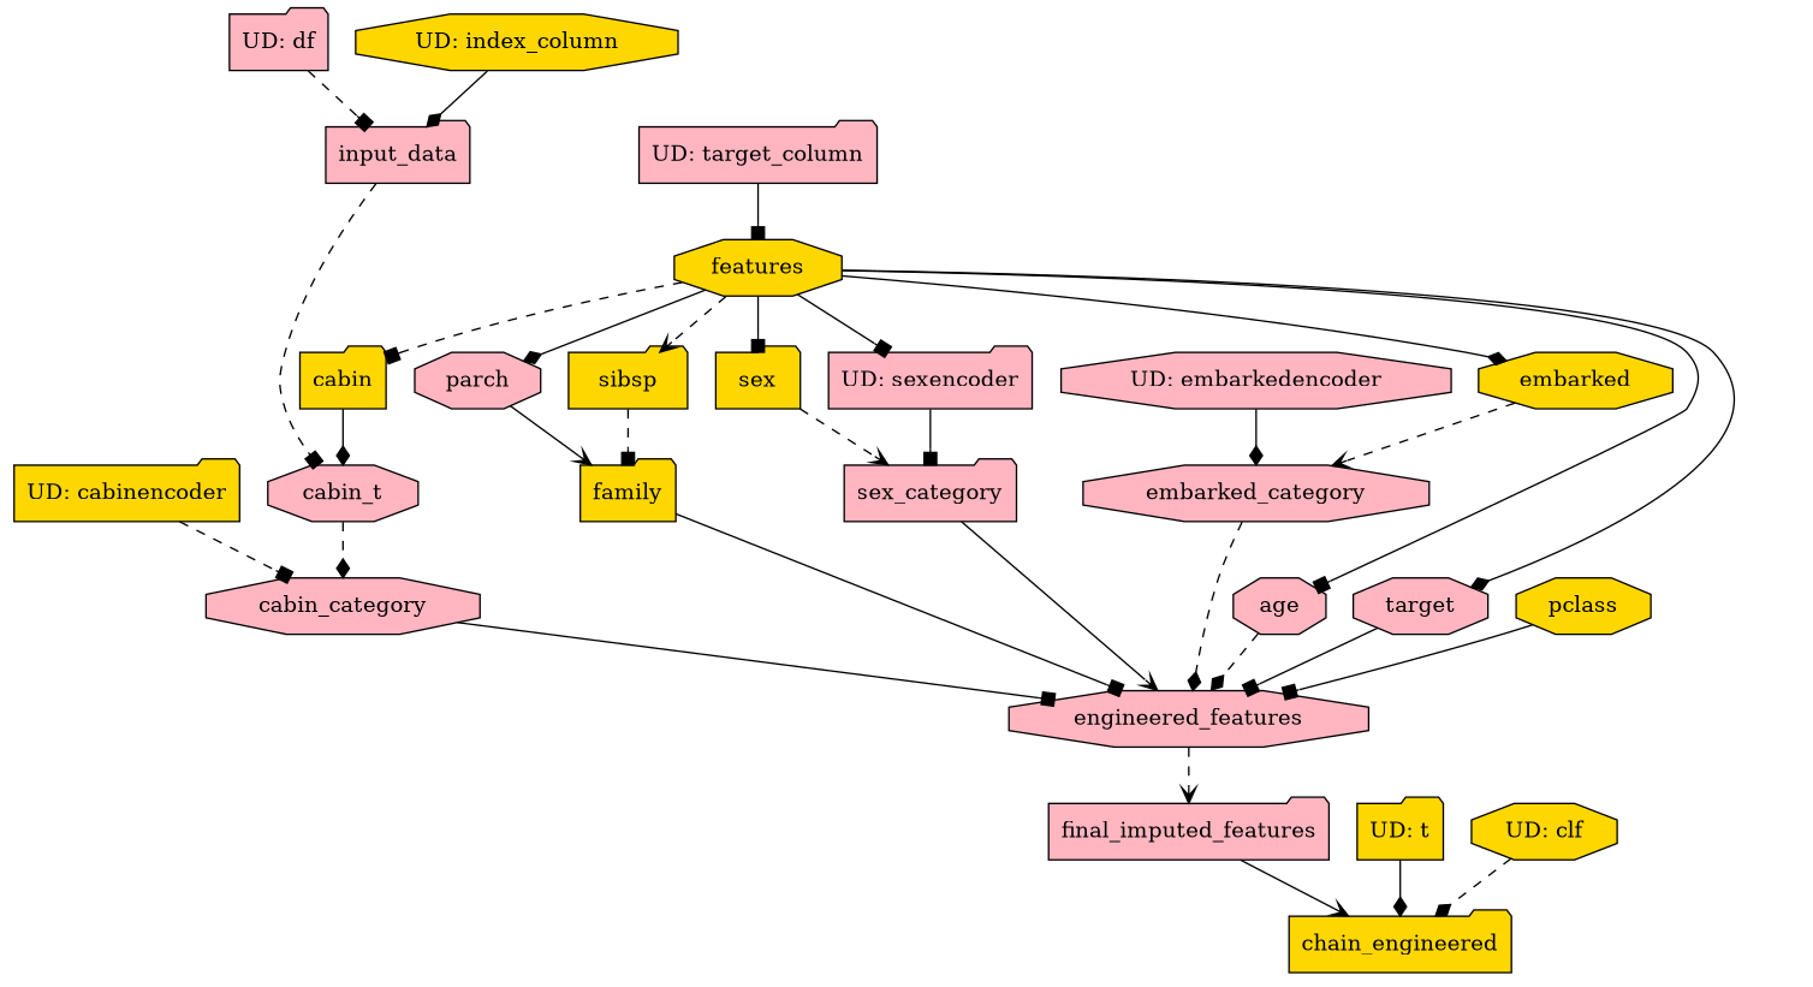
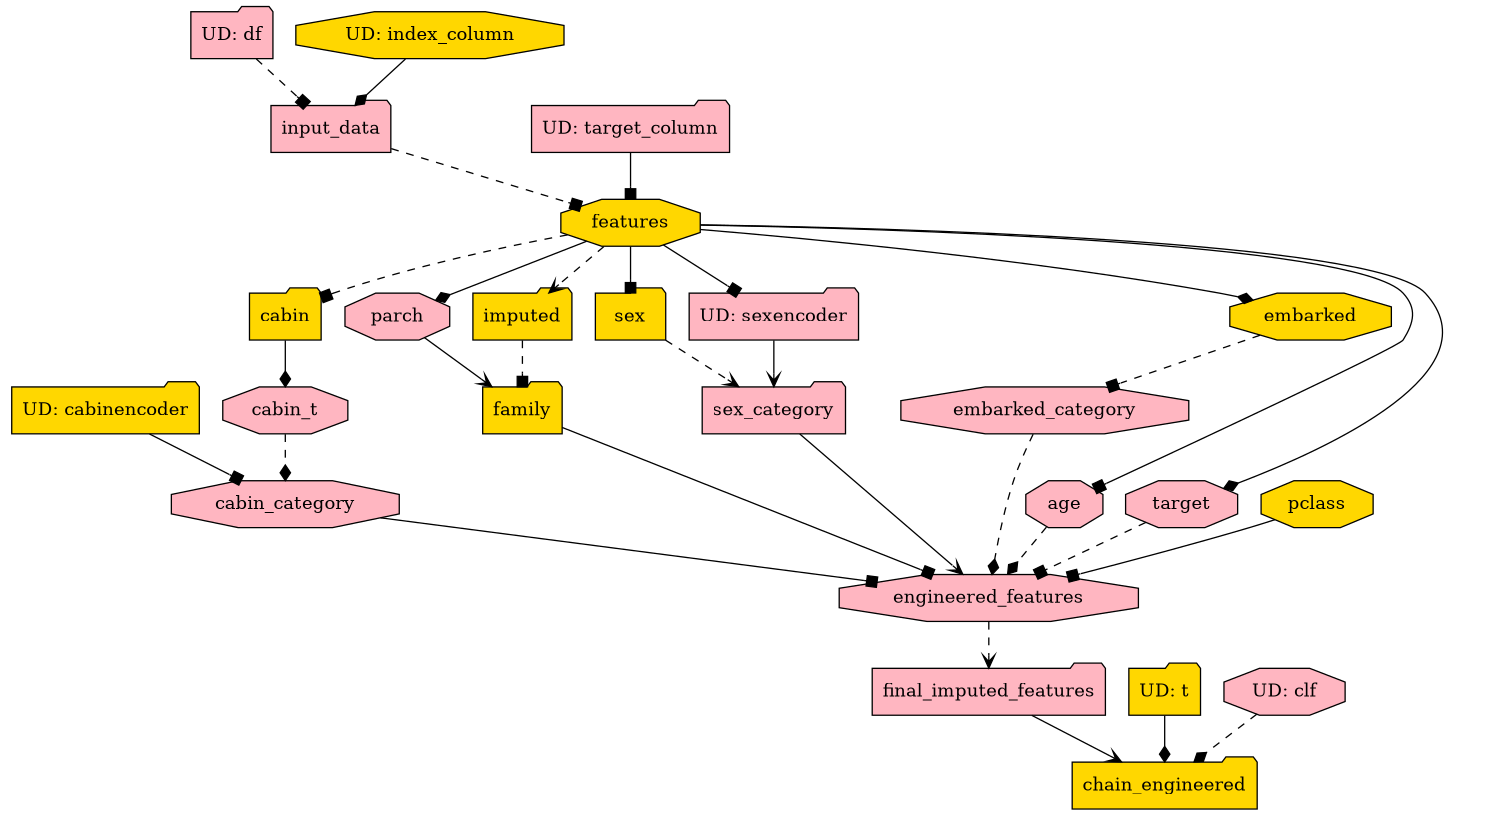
  digraph {
    node [fillcolor=lightpink shape=folder style=filled]
    edge [arrowhead=box style=solid]
    n1 [fillcolor=gold label="UD: cabinencoder"]
    n2 [label=cabin_category shape=octagon]
    n3 [label=engineered_features shape=octagon]
    n4 [fillcolor=gold label=family]
    n5 [label=final_imputed_features]
    n6 [label=cabin_t shape=octagon]
    n7 [fillcolor=gold label=sex]
    n8 [label=sex_category]
    n9 [fillcolor=gold label="UD: t"]
    n10 [fillcolor=gold label=chain_engineered]
-   n11 [label="UD: embarkedencoder" shape=octagon]
    n12 [label=embarked_category shape=octagon]
    n13 [label="UD: df"]
    n14 [label=input_data]
    n15 [fillcolor=gold label=features shape=octagon]
    n16 [label="UD: sexencoder"]
    n17 [label=age shape=octagon]
    n18 [fillcolor=gold label=embarked shape=octagon]
    n19 [label=parch shape=octagon]
-   n20 [fillcolor=gold label=sibsp]
+   n20 [fillcolor=gold label=imputed]
    n21 [label=target shape=octagon]
    n22 [fillcolor=gold label=cabin]
    n23 [fillcolor=gold label=pclass shape=octagon]
    n24 [label="UD: target_column"]
-   n25 [fillcolor=gold label="UD: clf" shape=octagon]
+   n25 [label="UD: clf" shape=octagon]
    n26 [fillcolor=gold label="UD: index_column" shape=octagon]
-   n1 -> n2 [style=dashed]
+   n1 -> n2
    n2 -> n3
    n3 -> n5 [arrowhead=vee style=dashed]
    n4 -> n3
    n5 -> n10 [arrowhead=vee]
    n6 -> n2 [arrowhead=diamond style=dashed]
    n7 -> n8 [arrowhead=vee style=dashed]
    n8 -> n3 [arrowhead=vee]
    n9 -> n10 [arrowhead=diamond]
-   n11 -> n12 [arrowhead=diamond]
    n12 -> n3 [arrowhead=diamond style=dashed]
    n13 -> n14 [style=dashed]
-   n14 -> n6 [style=dashed]
+   n14 -> n15 [style=dashed]
    n15 -> n7
    n15 -> n16
    n15 -> n17
    n15 -> n18 [arrowhead=diamond]
    n15 -> n19 [arrowhead=diamond]
    n15 -> n20 [arrowhead=vee style=dashed]
    n15 -> n21 [arrowhead=diamond]
    n15 -> n22 [style=dashed]
-   n16 -> n8
+   n16 -> n8 [arrowhead=vee]
    n17 -> n3 [arrowhead=diamond style=dashed]
-   n18 -> n12 [arrowhead=vee style=dashed]
+   n18 -> n12 [style=dashed]
    n19 -> n4 [arrowhead=vee]
    n20 -> n4 [style=dashed]
-   n21 -> n3
+   n21 -> n3 [style=dashed]
    n22 -> n6 [arrowhead=diamond]
    n23 -> n3
    n24 -> n15
    n25 -> n10 [arrowhead=diamond style=dashed]
    n26 -> n14 [arrowhead=diamond]
  }
